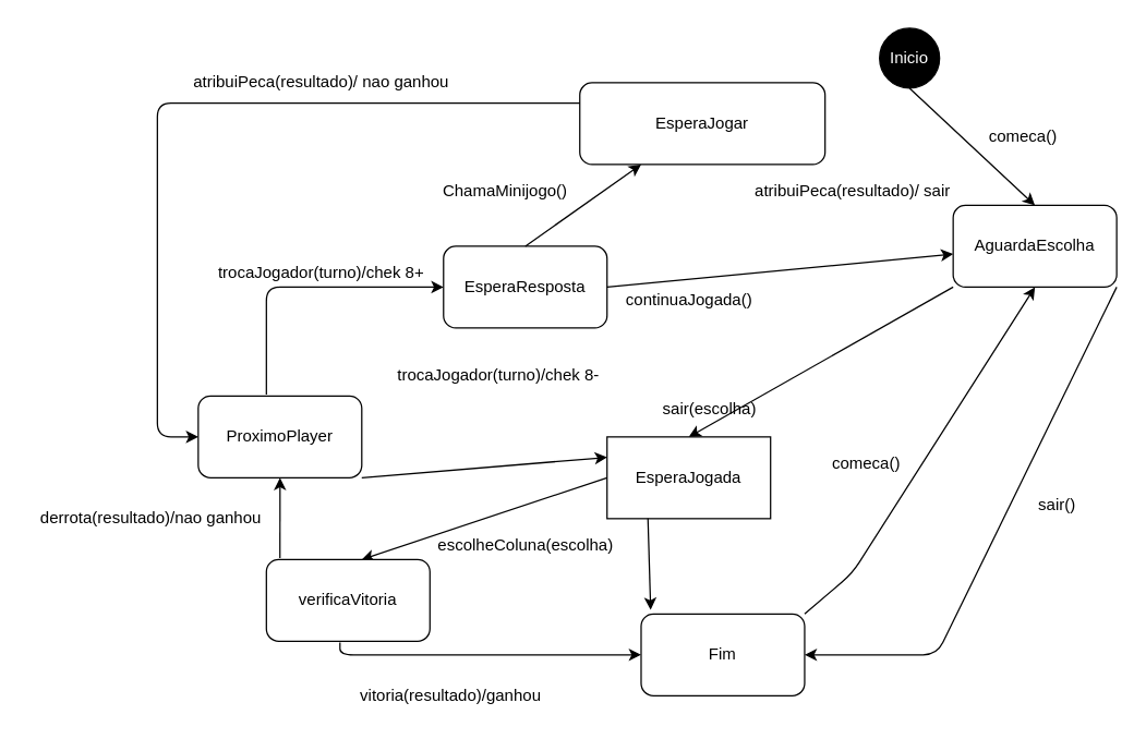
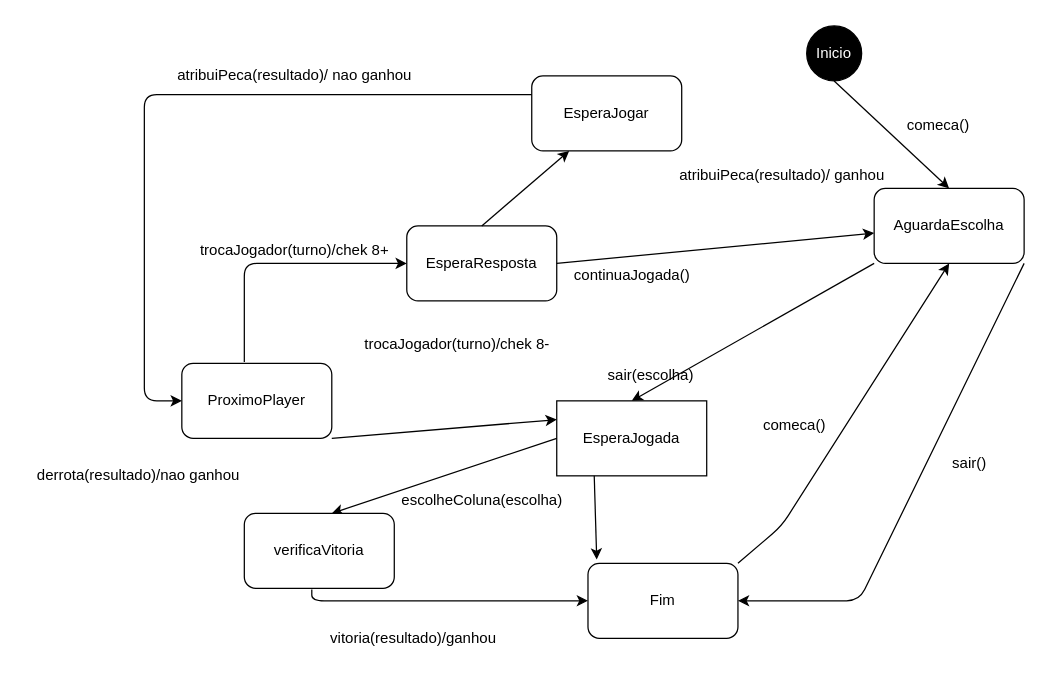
  <mxCell id="0" />
  <mxCell id="1" parent="0" />
  <mxCell id="2" value="&lt;font color=&quot;#ffffff&quot;&gt;Inicio&lt;/font&gt;" style="ellipse;whiteSpace=wrap;html=1;aspect=fixed;fillColor=#000000;" vertex="1" parent="1"><mxGeometry x="645" y="20" width="44" height="44" as="geometry" /></mxCell>
  <mxCell id="3" value="" style="endArrow=classic;html=1;exitX=0.5;exitY=1;exitDx=0;exitDy=0;entryX=0.5;entryY=0;entryDx=0;entryDy=0;" edge="1" parent="1" source="2" target="4"><mxGeometry width="50" height="50" relative="1" as="geometry"><mxPoint x="603" y="90" as="sourcePoint" /><mxPoint x="627" y="100" as="targetPoint" /></mxGeometry></mxCell>
  <mxCell id="4" value="AguardaEscolha" style="rounded=1;whiteSpace=wrap;html=1;" vertex="1" parent="1"><mxGeometry x="699" y="150" width="120" height="60" as="geometry" /></mxCell>
  <mxCell id="5" value="comeca()" style="text;html=1;align=center;verticalAlign=middle;resizable=0;points=[];autosize=1;strokeColor=none;" vertex="1" parent="1"><mxGeometry x="715" y="90" width="70" height="20" as="geometry" /></mxCell>
  <mxCell id="6" value="" style="endArrow=classic;html=1;exitX=0;exitY=1;exitDx=0;exitDy=0;entryX=0.5;entryY=0;entryDx=0;entryDy=0;" edge="1" parent="1" source="4" target="7"><mxGeometry width="50" height="50" relative="1" as="geometry"><mxPoint x="495" y="300" as="sourcePoint" /><mxPoint x="545" y="250" as="targetPoint" /></mxGeometry></mxCell>
  <mxCell id="7" value="EsperaJogada" style="whiteSpace=wrap;html=1;rounded=0;" vertex="1" parent="1"><mxGeometry x="445" y="320" width="120" height="60" as="geometry" /></mxCell>
  <mxCell id="8" value="" style="endArrow=classic;html=1;exitX=0.25;exitY=1;exitDx=0;exitDy=0;" edge="1" parent="1" source="7"><mxGeometry width="50" height="50" relative="1" as="geometry"><mxPoint x="475" y="420" as="sourcePoint" /><mxPoint x="477" y="447" as="targetPoint" /></mxGeometry></mxCell>
  <mxCell id="9" value="Fim" style="rounded=1;whiteSpace=wrap;html=1;" vertex="1" parent="1"><mxGeometry x="470" y="450" width="120" height="60" as="geometry" /></mxCell>
  <mxCell id="10" value="escolheColuna(escolha)" style="text;html=1;align=center;verticalAlign=middle;resizable=0;points=[];autosize=1;strokeColor=none;" vertex="1" parent="1"><mxGeometry x="315" y="390" width="140" height="20" as="geometry" /></mxCell>
  <mxCell id="11" value="" style="endArrow=classic;html=1;entryX=0.5;entryY=1;entryDx=0;entryDy=0;exitX=1;exitY=0;exitDx=0;exitDy=0;" edge="1" parent="1" source="9" target="4"><mxGeometry width="50" height="50" relative="1" as="geometry"><mxPoint x="595" y="230" as="sourcePoint" /><mxPoint x="645" y="180" as="targetPoint" /><Array as="points"><mxPoint x="625" y="420" /></Array></mxGeometry></mxCell>
  <mxCell id="12" value="comeca()" style="text;html=1;align=center;verticalAlign=middle;resizable=0;points=[];autosize=1;strokeColor=none;" vertex="1" parent="1"><mxGeometry x="600" y="330" width="70" height="20" as="geometry" /></mxCell>
  <mxCell id="13" value="" style="endArrow=classic;html=1;exitX=1;exitY=1;exitDx=0;exitDy=0;entryX=1;entryY=0.5;entryDx=0;entryDy=0;" edge="1" parent="1" source="4" target="9"><mxGeometry width="50" height="50" relative="1" as="geometry"><mxPoint x="695" y="280" as="sourcePoint" /><mxPoint x="687" y="480" as="targetPoint" /><Array as="points"><mxPoint x="687" y="480" /></Array></mxGeometry></mxCell>
  <mxCell id="14" value="sair()" style="text;html=1;align=center;verticalAlign=middle;resizable=0;points=[];autosize=1;strokeColor=none;" vertex="1" parent="1"><mxGeometry x="755" y="360" width="40" height="20" as="geometry" /></mxCell>
  <mxCell id="15" value="EsperaResposta" style="rounded=1;whiteSpace=wrap;html=1;" vertex="1" parent="1"><mxGeometry x="325" y="180" width="120" height="60" as="geometry" /></mxCell>
  <mxCell id="16" value="sair(escolha)" style="text;html=1;align=center;verticalAlign=middle;resizable=0;points=[];autosize=1;strokeColor=none;" vertex="1" parent="1"><mxGeometry x="480" y="290" width="80" height="20" as="geometry" /></mxCell>
  <mxCell id="17" value="" style="endArrow=classic;html=1;exitX=0.5;exitY=0;exitDx=0;exitDy=0;entryX=0.25;entryY=1;entryDx=0;entryDy=0;" edge="1" parent="1" source="15" target="19"><mxGeometry width="50" height="50" relative="1" as="geometry"><mxPoint x="405" y="180" as="sourcePoint" /><mxPoint x="455" y="130" as="targetPoint" /></mxGeometry></mxCell>
- <mxCell id="18" value="ChamaMinijogo()" style="text;html=1;align=center;verticalAlign=middle;resizable=0;points=[];autosize=1;strokeColor=none;" vertex="1" parent="1"><mxGeometry x="315" y="130" width="110" height="20" as="geometry" /></mxCell>
- <mxCell id="19" value="EsperaJogar" style="rounded=1;whiteSpace=wrap;html=1;" vertex="1" parent="1"><mxGeometry x="425" y="60" width="180" height="60" as="geometry" /></mxCell>
+ <mxCell id="19" value="EsperaJogar" style="rounded=1;whiteSpace=wrap;html=1;" vertex="1" parent="1"><mxGeometry x="425" y="60" width="120" height="60" as="geometry" /></mxCell>
  <mxCell id="20" value="" style="endArrow=classic;html=1;exitX=0;exitY=0.5;exitDx=0;exitDy=0;" edge="1" parent="1" source="7"><mxGeometry width="50" height="50" relative="1" as="geometry"><mxPoint x="335" y="400" as="sourcePoint" /><mxPoint x="265" y="410" as="targetPoint" /></mxGeometry></mxCell>
  <mxCell id="21" value="verificaVitoria" style="rounded=1;whiteSpace=wrap;html=1;" vertex="1" parent="1"><mxGeometry x="195" y="410" width="120" height="60" as="geometry" /></mxCell>
  <mxCell id="22" value="" style="endArrow=classic;html=1;exitX=0.45;exitY=1.017;exitDx=0;exitDy=0;exitPerimeter=0;entryX=0;entryY=0.5;entryDx=0;entryDy=0;" edge="1" parent="1" source="21" target="9"><mxGeometry width="50" height="50" relative="1" as="geometry"><mxPoint x="345" y="510" as="sourcePoint" /><mxPoint x="395" y="460" as="targetPoint" /><Array as="points"><mxPoint x="249" y="480" /></Array></mxGeometry></mxCell>
  <mxCell id="23" value="ProximoPlayer" style="rounded=1;whiteSpace=wrap;html=1;" vertex="1" parent="1"><mxGeometry x="145" y="290" width="120" height="60" as="geometry" /></mxCell>
- <mxCell id="24" value="" style="endArrow=classic;html=1;entryX=0.5;entryY=1;entryDx=0;entryDy=0;exitX=0.083;exitY=-0.017;exitDx=0;exitDy=0;exitPerimeter=0;" edge="1" parent="1" source="21" target="23"><mxGeometry width="50" height="50" relative="1" as="geometry"><mxPoint x="105" y="440" as="sourcePoint" /><mxPoint x="155" y="390" as="targetPoint" /></mxGeometry></mxCell>
  <mxCell id="25" value="derrota(resultado)/nao ganhou" style="text;html=1;align=center;verticalAlign=middle;resizable=0;points=[];autosize=1;strokeColor=none;" vertex="1" parent="1"><mxGeometry x="20" y="370" width="180" height="20" as="geometry" /></mxCell>
  <mxCell id="26" value="" style="endArrow=classic;html=1;entryX=0;entryY=0.5;entryDx=0;entryDy=0;" edge="1" parent="1" target="15"><mxGeometry width="50" height="50" relative="1" as="geometry"><mxPoint x="195" y="289" as="sourcePoint" /><mxPoint x="225" y="400" as="targetPoint" /><Array as="points"><mxPoint x="195" y="210" /></Array></mxGeometry></mxCell>
  <mxCell id="27" value="trocaJogador(turno)/chek 8+" style="text;html=1;align=center;verticalAlign=middle;resizable=0;points=[];autosize=1;strokeColor=none;" vertex="1" parent="1"><mxGeometry x="150" y="190" width="170" height="20" as="geometry" /></mxCell>
  <mxCell id="28" value="" style="endArrow=classic;html=1;exitX=0;exitY=0.25;exitDx=0;exitDy=0;entryX=0;entryY=0.5;entryDx=0;entryDy=0;" edge="1" parent="1" source="19" target="23"><mxGeometry width="50" height="50" relative="1" as="geometry"><mxPoint x="175" y="180" as="sourcePoint" /><mxPoint x="225" y="130" as="targetPoint" /><Array as="points"><mxPoint x="115" y="75" /><mxPoint x="115" y="320" /></Array></mxGeometry></mxCell>
  <mxCell id="29" value="atribuiPeca(resultado)/ nao ganhou" style="text;html=1;align=center;verticalAlign=middle;resizable=0;points=[];autosize=1;strokeColor=none;" vertex="1" parent="1"><mxGeometry x="135" y="50" width="200" height="20" as="geometry" /></mxCell>
  <mxCell id="30" value="vitoria(resultado)/ganhou" style="text;html=1;align=center;verticalAlign=middle;resizable=0;points=[];autosize=1;strokeColor=none;" vertex="1" parent="1"><mxGeometry x="255" y="500" width="150" height="20" as="geometry" /></mxCell>
- <mxCell id="31" value="atribuiPeca(resultado)/ sair" style="text;html=1;align=center;verticalAlign=middle;resizable=0;points=[];autosize=1;strokeColor=none;" vertex="1" parent="1"><mxGeometry x="535" y="130" width="180" height="20" as="geometry" /></mxCell>
+ <mxCell id="31" value="atribuiPeca(resultado)/ ganhou" style="text;html=1;align=center;verticalAlign=middle;resizable=0;points=[];autosize=1;strokeColor=none;" vertex="1" parent="1"><mxGeometry x="535" y="130" width="180" height="20" as="geometry" /></mxCell>
  <mxCell id="32" value="" style="endArrow=classic;html=1;exitX=1;exitY=1;exitDx=0;exitDy=0;entryX=0;entryY=0.25;entryDx=0;entryDy=0;" edge="1" parent="1" source="23" target="7"><mxGeometry width="50" height="50" relative="1" as="geometry"><mxPoint x="305" y="360" as="sourcePoint" /><mxPoint y="310" as="targetPoint" x="355" /></mxGeometry></mxCell>
  <mxCell id="33" value="trocaJogador(turno)/chek 8-" style="text;html=1;align=center;verticalAlign=middle;resizable=0;points=[];autosize=1;strokeColor=none;" vertex="1" parent="1"><mxGeometry x="285" y="265" width="160" height="20" as="geometry" /></mxCell>
  <mxCell id="34" value="" style="endArrow=classic;html=1;exitX=1;exitY=0.5;exitDx=0;exitDy=0;" edge="1" parent="1" source="15" target="4"><mxGeometry width="50" height="50" relative="1" as="geometry"><mxPoint x="615" y="330" as="sourcePoint" /><mxPoint x="665" y="280" as="targetPoint" /></mxGeometry></mxCell>
  <mxCell id="35" value="continuaJogada()" style="text;html=1;align=center;verticalAlign=middle;resizable=0;points=[];autosize=1;strokeColor=none;" vertex="1" parent="1"><mxGeometry x="450" y="210" width="110" height="20" as="geometry" /></mxCell>
